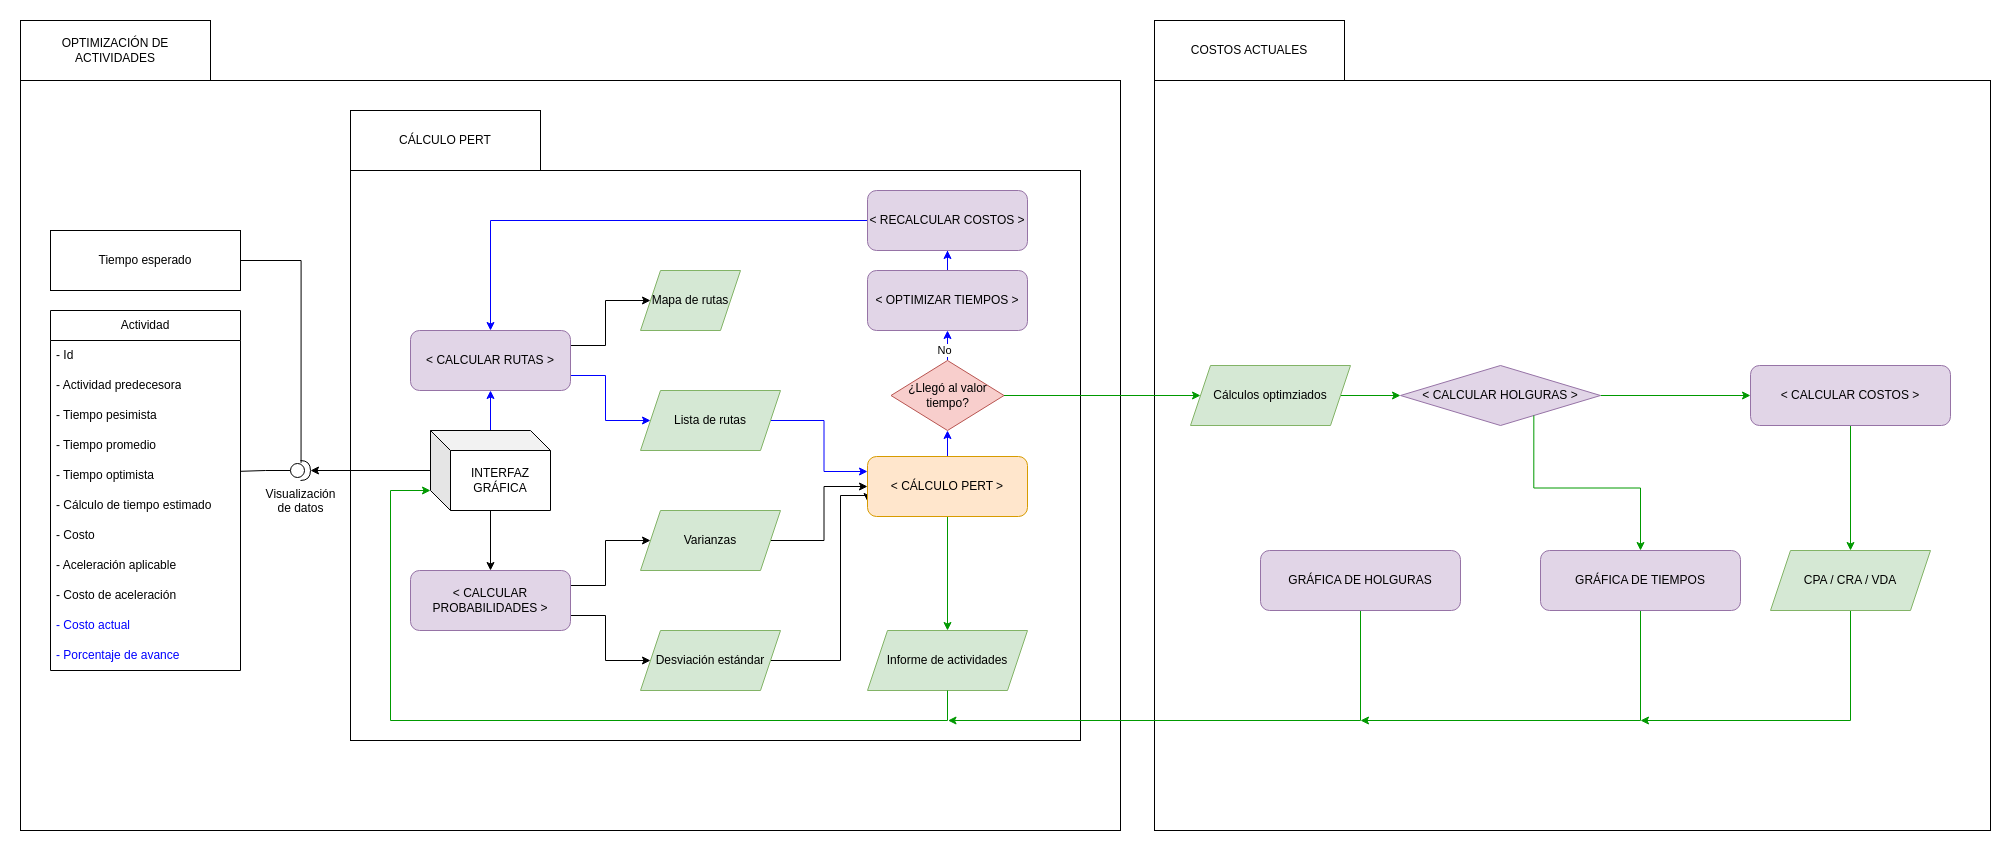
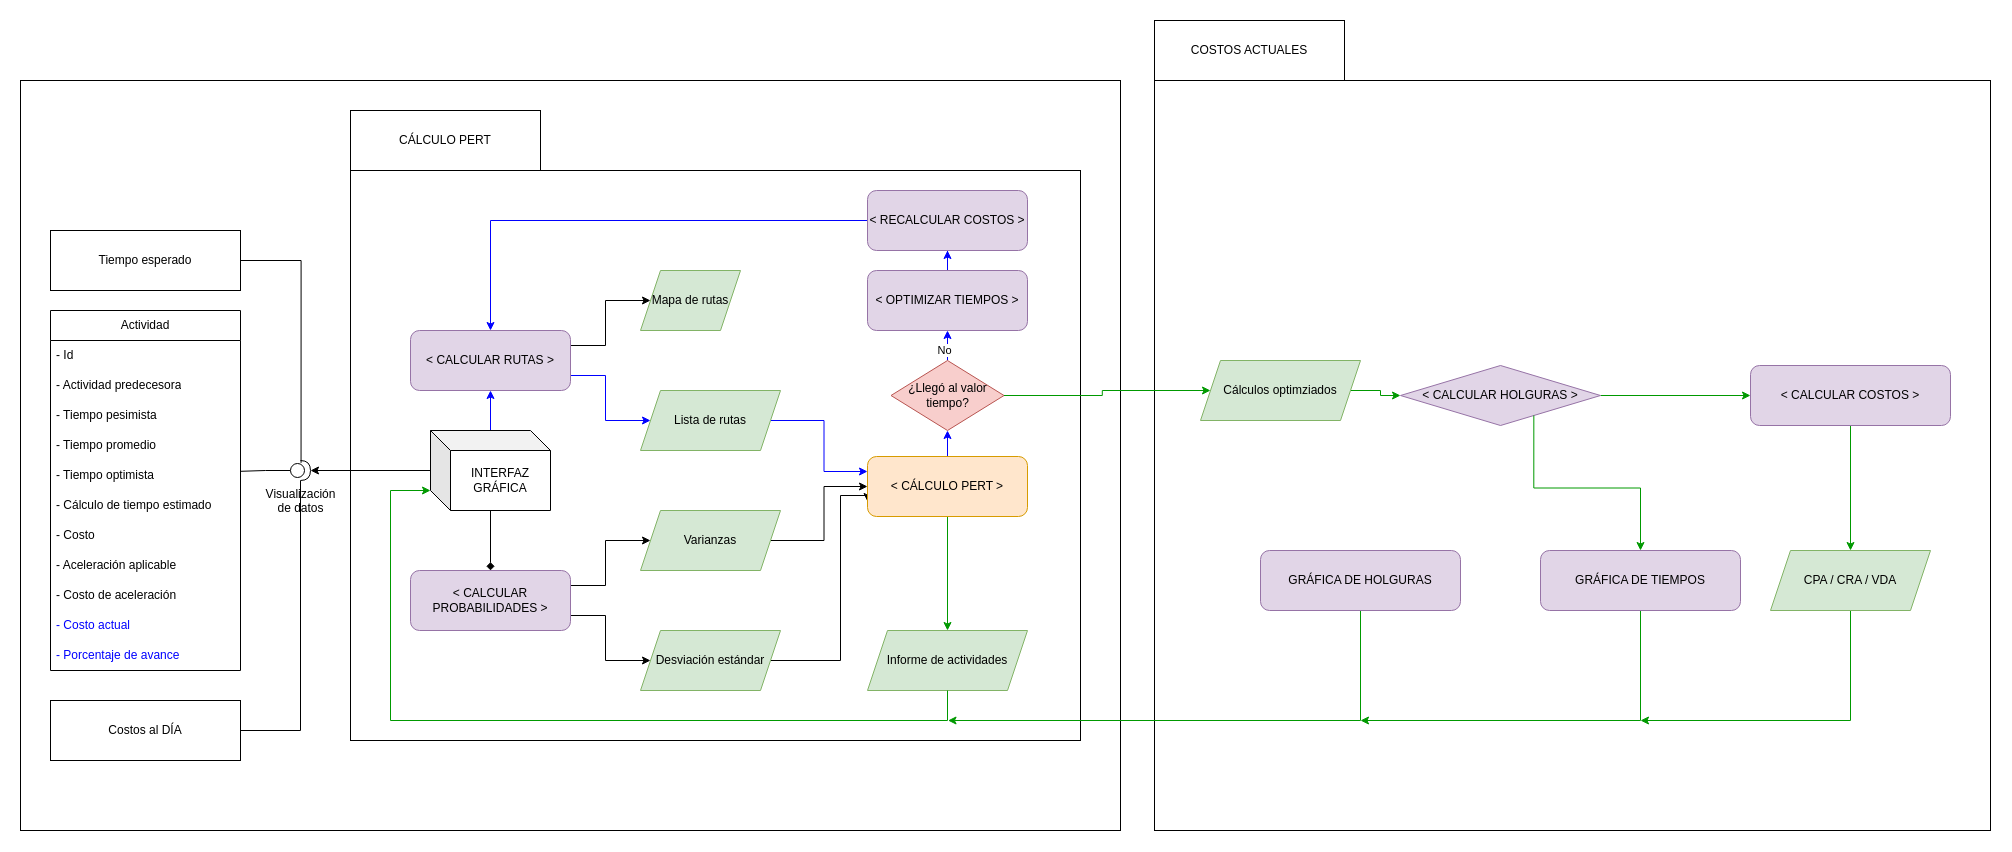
  <mxCell id="0" />
  <mxCell id="1" parent="0" />
  <mxCell id="2" value="" style="rounded=0;whiteSpace=wrap;html=1;" parent="1" vertex="1"><mxGeometry x="1154" y="80" width="836" height="750" as="geometry" /></mxCell>
  <mxCell id="3" value="" style="rounded=0;whiteSpace=wrap;html=1;" parent="1" vertex="1"><mxGeometry x="20" y="80" width="1100" height="750" as="geometry" /></mxCell>
  <mxCell id="4" value="" style="rounded=0;whiteSpace=wrap;html=1;" parent="1" vertex="1"><mxGeometry x="350" y="170" width="730" height="570" as="geometry" /></mxCell>
  <mxCell id="5" style="edgeStyle=orthogonalEdgeStyle;rounded=0;orthogonalLoop=1;jettySize=auto;html=1;exitX=1;exitY=0.25;exitDx=0;exitDy=0;" parent="1" source="7" target="8" edge="1"><mxGeometry relative="1" as="geometry" /></mxCell>
  <mxCell id="6" style="edgeStyle=orthogonalEdgeStyle;rounded=0;orthogonalLoop=1;jettySize=auto;html=1;exitX=1;exitY=0.75;exitDx=0;exitDy=0;strokeColor=#0000FF;" parent="1" source="7" target="10" edge="1"><mxGeometry relative="1" as="geometry" /></mxCell>
  <mxCell id="7" value="&amp;lt; CALCULAR RUTAS &amp;gt;" style="rounded=1;whiteSpace=wrap;html=1;fillColor=#e1d5e7;strokeColor=#9673a6;" parent="1" vertex="1"><mxGeometry x="410" y="330" width="160" height="60" as="geometry" /></mxCell>
  <mxCell id="8" value="Mapa de rutas" style="shape=parallelogram;perimeter=parallelogramPerimeter;whiteSpace=wrap;html=1;fixedSize=1;fillColor=#d5e8d4;strokeColor=#82b366;" parent="1" vertex="1"><mxGeometry x="640" y="270" width="100" height="60" as="geometry" /></mxCell>
  <mxCell id="9" style="edgeStyle=orthogonalEdgeStyle;rounded=0;orthogonalLoop=1;jettySize=auto;html=1;entryX=0;entryY=0.25;entryDx=0;entryDy=0;strokeColor=#0000FF;" parent="1" source="10" target="33" edge="1"><mxGeometry relative="1" as="geometry" /></mxCell>
  <mxCell id="10" value="Lista de rutas" style="shape=parallelogram;perimeter=parallelogramPerimeter;whiteSpace=wrap;html=1;fixedSize=1;fillColor=#d5e8d4;strokeColor=#82b366;" parent="1" vertex="1"><mxGeometry x="640" y="390" width="140" height="60" as="geometry" /></mxCell>
  <mxCell id="11" value="Actividad" style="swimlane;fontStyle=0;childLayout=stackLayout;horizontal=1;startSize=30;horizontalStack=0;resizeParent=1;resizeParentMax=0;resizeLast=0;collapsible=1;marginBottom=0;whiteSpace=wrap;html=1;" parent="1" vertex="1"><mxGeometry x="50" y="310" width="190" height="360" as="geometry" /></mxCell>
  <mxCell id="12" value="- Id" style="text;strokeColor=none;fillColor=none;align=left;verticalAlign=middle;spacingLeft=4;spacingRight=4;overflow=hidden;points=[[0,0.5],[1,0.5]];portConstraint=eastwest;rotatable=0;whiteSpace=wrap;html=1;" parent="11" vertex="1"><mxGeometry y="30" width="190" height="30" as="geometry" /></mxCell>
  <mxCell id="13" value="- Actividad predecesora" style="text;strokeColor=none;fillColor=none;align=left;verticalAlign=middle;spacingLeft=4;spacingRight=4;overflow=hidden;points=[[0,0.5],[1,0.5]];portConstraint=eastwest;rotatable=0;whiteSpace=wrap;html=1;" parent="11" vertex="1"><mxGeometry y="60" width="190" height="30" as="geometry" /></mxCell>
  <mxCell id="14" value="- Tiempo pesimista" style="text;strokeColor=none;fillColor=none;align=left;verticalAlign=middle;spacingLeft=4;spacingRight=4;overflow=hidden;points=[[0,0.5],[1,0.5]];portConstraint=eastwest;rotatable=0;whiteSpace=wrap;html=1;" parent="11" vertex="1"><mxGeometry y="90" width="190" height="30" as="geometry" /></mxCell>
  <mxCell id="15" value="- Tiempo promedio" style="text;strokeColor=none;fillColor=none;align=left;verticalAlign=middle;spacingLeft=4;spacingRight=4;overflow=hidden;points=[[0,0.5],[1,0.5]];portConstraint=eastwest;rotatable=0;whiteSpace=wrap;html=1;" parent="11" vertex="1"><mxGeometry y="120" width="190" height="30" as="geometry" /></mxCell>
  <mxCell id="16" value="- Tiempo optimista" style="text;strokeColor=none;fillColor=none;align=left;verticalAlign=middle;spacingLeft=4;spacingRight=4;overflow=hidden;points=[[0,0.5],[1,0.5]];portConstraint=eastwest;rotatable=0;whiteSpace=wrap;html=1;" parent="11" vertex="1"><mxGeometry y="150" width="190" height="30" as="geometry" /></mxCell>
  <mxCell id="17" value="- Cálculo de tiempo estimado" style="text;strokeColor=none;fillColor=none;align=left;verticalAlign=middle;spacingLeft=4;spacingRight=4;overflow=hidden;points=[[0,0.5],[1,0.5]];portConstraint=eastwest;rotatable=0;whiteSpace=wrap;html=1;" parent="11" vertex="1"><mxGeometry y="180" width="190" height="30" as="geometry" /></mxCell>
  <mxCell id="18" value="- Costo" style="text;strokeColor=none;fillColor=none;align=left;verticalAlign=middle;spacingLeft=4;spacingRight=4;overflow=hidden;points=[[0,0.5],[1,0.5]];portConstraint=eastwest;rotatable=0;whiteSpace=wrap;html=1;" parent="11" vertex="1"><mxGeometry y="210" width="190" height="30" as="geometry" /></mxCell>
  <mxCell id="19" value="- Aceleración aplicable" style="text;strokeColor=none;fillColor=none;align=left;verticalAlign=middle;spacingLeft=4;spacingRight=4;overflow=hidden;points=[[0,0.5],[1,0.5]];portConstraint=eastwest;rotatable=0;whiteSpace=wrap;html=1;" parent="11" vertex="1"><mxGeometry y="240" width="190" height="30" as="geometry" /></mxCell>
  <mxCell id="20" value="- Costo de aceleración" style="text;strokeColor=none;fillColor=none;align=left;verticalAlign=middle;spacingLeft=4;spacingRight=4;overflow=hidden;points=[[0,0.5],[1,0.5]];portConstraint=eastwest;rotatable=0;whiteSpace=wrap;html=1;" parent="11" vertex="1"><mxGeometry y="270" width="190" height="30" as="geometry" /></mxCell>
  <mxCell id="21" value="- Costo actual" style="text;strokeColor=none;fillColor=none;align=left;verticalAlign=middle;spacingLeft=4;spacingRight=4;overflow=hidden;points=[[0,0.5],[1,0.5]];portConstraint=eastwest;rotatable=0;whiteSpace=wrap;html=1;fontColor=#0000FF;" parent="11" vertex="1"><mxGeometry y="300" width="190" height="30" as="geometry" /></mxCell>
  <mxCell id="22" value="- Porcentaje de avance" style="text;strokeColor=none;fillColor=none;align=left;verticalAlign=middle;spacingLeft=4;spacingRight=4;overflow=hidden;points=[[0,0.5],[1,0.5]];portConstraint=eastwest;rotatable=0;whiteSpace=wrap;html=1;fontColor=#0000FF;" parent="11" vertex="1"><mxGeometry y="330" width="190" height="30" as="geometry" /></mxCell>
  <mxCell id="23" value="Tiempo esperado" style="rounded=0;whiteSpace=wrap;html=1;" parent="1" vertex="1"><mxGeometry x="50" y="230" width="190" height="60" as="geometry" /></mxCell>
  <mxCell id="24" style="edgeStyle=orthogonalEdgeStyle;rounded=0;orthogonalLoop=1;jettySize=auto;html=1;entryX=0;entryY=0.5;entryDx=0;entryDy=0;exitX=1;exitY=0.25;exitDx=0;exitDy=0;" parent="1" source="26" target="28" edge="1"><mxGeometry relative="1" as="geometry" /></mxCell>
  <mxCell id="25" style="edgeStyle=orthogonalEdgeStyle;rounded=0;orthogonalLoop=1;jettySize=auto;html=1;exitX=1;exitY=0.75;exitDx=0;exitDy=0;" parent="1" source="26" target="30" edge="1"><mxGeometry relative="1" as="geometry" /></mxCell>
  <mxCell id="26" value="&amp;lt; CALCULAR PROBABILIDADES &amp;gt;" style="rounded=1;whiteSpace=wrap;html=1;fillColor=#e1d5e7;strokeColor=#9673a6;" parent="1" vertex="1"><mxGeometry x="410" y="570" width="160" height="60" as="geometry" /></mxCell>
  <mxCell id="27" style="edgeStyle=orthogonalEdgeStyle;rounded=0;orthogonalLoop=1;jettySize=auto;html=1;entryX=0;entryY=0.5;entryDx=0;entryDy=0;" parent="1" source="28" target="33" edge="1"><mxGeometry relative="1" as="geometry" /></mxCell>
  <mxCell id="28" value="Varianzas" style="shape=parallelogram;perimeter=parallelogramPerimeter;whiteSpace=wrap;html=1;fixedSize=1;fillColor=#d5e8d4;strokeColor=#82b366;" parent="1" vertex="1"><mxGeometry x="640" y="510" width="140" height="60" as="geometry" /></mxCell>
  <mxCell id="29" style="edgeStyle=orthogonalEdgeStyle;rounded=0;orthogonalLoop=1;jettySize=auto;html=1;entryX=0;entryY=0.75;entryDx=0;entryDy=0;" parent="1" source="30" target="33" edge="1"><mxGeometry relative="1" as="geometry"><Array as="points"><mxPoint x="840" y="660" /><mxPoint x="840" y="495" /></Array></mxGeometry></mxCell>
  <mxCell id="30" value="Desviación estándar" style="shape=parallelogram;perimeter=parallelogramPerimeter;whiteSpace=wrap;html=1;fixedSize=1;fillColor=#d5e8d4;strokeColor=#82b366;" parent="1" vertex="1"><mxGeometry x="640" y="630" width="140" height="60" as="geometry" /></mxCell>
  <mxCell id="31" value="" style="edgeStyle=orthogonalEdgeStyle;rounded=0;orthogonalLoop=1;jettySize=auto;html=1;strokeColor=#009900;" parent="1" source="33" target="38" edge="1"><mxGeometry relative="1" as="geometry" /></mxCell>
  <mxCell id="32" value="" style="edgeStyle=orthogonalEdgeStyle;rounded=0;orthogonalLoop=1;jettySize=auto;html=1;strokeColor=#0000FF;" parent="1" source="33" target="61" edge="1"><mxGeometry relative="1" as="geometry" /></mxCell>
  <mxCell id="33" value="&amp;lt; CÁLCULO PERT &amp;gt;" style="rounded=1;whiteSpace=wrap;html=1;fillColor=#ffe6cc;strokeColor=#d79b00;" parent="1" vertex="1"><mxGeometry x="867" y="456" width="160" height="60" as="geometry" /></mxCell>
  <mxCell id="34" value="" style="edgeStyle=orthogonalEdgeStyle;rounded=0;orthogonalLoop=1;jettySize=auto;html=1;strokeColor=#0000FF;" parent="1" source="35" target="37" edge="1"><mxGeometry relative="1" as="geometry" /></mxCell>
  <mxCell id="35" value="&amp;lt; OPTIMIZAR TIEMPOS &amp;gt;" style="rounded=1;whiteSpace=wrap;html=1;fillColor=#e1d5e7;strokeColor=#9673a6;" parent="1" vertex="1"><mxGeometry x="867" y="270" width="160" height="60" as="geometry" /></mxCell>
  <mxCell id="36" style="edgeStyle=orthogonalEdgeStyle;rounded=0;orthogonalLoop=1;jettySize=auto;html=1;strokeColor=#0000FF;" parent="1" source="37" target="7" edge="1"><mxGeometry relative="1" as="geometry" /></mxCell>
  <mxCell id="37" value="&amp;lt; RECALCULAR COSTOS &amp;gt;" style="rounded=1;whiteSpace=wrap;html=1;fillColor=#e1d5e7;strokeColor=#9673a6;" parent="1" vertex="1"><mxGeometry x="867" y="190" width="160" height="60" as="geometry" /></mxCell>
  <mxCell id="38" value="Informe de actividades" style="shape=parallelogram;perimeter=parallelogramPerimeter;whiteSpace=wrap;html=1;fixedSize=1;fillColor=#d5e8d4;strokeColor=#82b366;" parent="1" vertex="1"><mxGeometry x="867" y="630" width="160" height="60" as="geometry" /></mxCell>
  <mxCell id="39" value="CÁLCULO PERT" style="rounded=0;whiteSpace=wrap;html=1;" parent="1" vertex="1"><mxGeometry x="350" y="110" width="190" height="60" as="geometry" /></mxCell>
  <mxCell id="40" style="edgeStyle=orthogonalEdgeStyle;rounded=0;orthogonalLoop=1;jettySize=auto;html=1;endArrow=none;endFill=0;entryX=1.002;entryY=0.36;entryDx=0;entryDy=0;entryPerimeter=0;" parent="1" source="41" target="16" edge="1"><mxGeometry relative="1" as="geometry"><mxPoint x="120" y="470" as="targetPoint" /></mxGeometry></mxCell>
  <mxCell id="41" value="Visualización&lt;br&gt;de datos" style="shape=providedRequiredInterface;html=1;verticalLabelPosition=bottom;sketch=0;verticalAlign=top;" parent="1" vertex="1"><mxGeometry x="290" y="460" width="20" height="20" as="geometry" /></mxCell>
  <mxCell id="42" value="" style="edgeStyle=orthogonalEdgeStyle;rounded=0;orthogonalLoop=1;jettySize=auto;html=1;strokeColor=#0000FF;" parent="1" source="44" target="7" edge="1"><mxGeometry relative="1" as="geometry" /></mxCell>
- <mxCell id="43" value="" style="edgeStyle=orthogonalEdgeStyle;rounded=0;orthogonalLoop=1;jettySize=auto;html=1;" parent="1" source="44" target="26" edge="1"><mxGeometry relative="1" as="geometry" /></mxCell>
+ <mxCell id="43" value="" style="edgeStyle=orthogonalEdgeStyle;rounded=0;orthogonalLoop=1;jettySize=auto;html=1;endArrow=diamond;" parent="1" source="44" target="26" edge="1"><mxGeometry relative="1" as="geometry" /></mxCell>
  <mxCell id="44" value="INTERFAZ GRÁFICA" style="shape=cube;whiteSpace=wrap;html=1;boundedLbl=1;backgroundOutline=1;darkOpacity=0.05;darkOpacity2=0.1;" parent="1" vertex="1"><mxGeometry x="430" y="430" width="120" height="80" as="geometry" /></mxCell>
  <mxCell id="45" style="edgeStyle=orthogonalEdgeStyle;rounded=0;orthogonalLoop=1;jettySize=auto;html=1;entryX=1;entryY=0.5;entryDx=0;entryDy=0;entryPerimeter=0;" parent="1" source="44" target="41" edge="1"><mxGeometry relative="1" as="geometry" /></mxCell>
  <mxCell id="46" style="edgeStyle=orthogonalEdgeStyle;rounded=0;orthogonalLoop=1;jettySize=auto;html=1;entryX=0.528;entryY=0.117;entryDx=0;entryDy=0;entryPerimeter=0;endArrow=none;endFill=0;" parent="1" source="23" target="41" edge="1"><mxGeometry relative="1" as="geometry" /></mxCell>
  <mxCell id="47" style="edgeStyle=orthogonalEdgeStyle;rounded=0;orthogonalLoop=1;jettySize=auto;html=1;entryX=0;entryY=0;entryDx=0;entryDy=60;entryPerimeter=0;strokeColor=#009900;" parent="1" source="38" target="44" edge="1"><mxGeometry relative="1" as="geometry"><Array as="points"><mxPoint x="947" y="720" /><mxPoint x="390" y="720" /><mxPoint x="390" y="490" /></Array></mxGeometry></mxCell>
- <mxCell id="48" value="OPTIMIZACIÓN DE ACTIVIDADES" style="rounded=0;whiteSpace=wrap;html=1;" parent="1" vertex="1"><mxGeometry x="20" y="20" width="190" height="60" as="geometry" /></mxCell>
+ <mxCell id="49" style="edgeStyle=orthogonalEdgeStyle;rounded=0;orthogonalLoop=1;jettySize=auto;html=1;endArrow=none;endFill=0;" parent="1" source="50" target="41" edge="1"><mxGeometry relative="1" as="geometry" /></mxCell>
+ <mxCell id="50" value="Costos al DÍA" style="rounded=0;whiteSpace=wrap;html=1;" parent="1" vertex="1"><mxGeometry x="50" y="700" width="190" height="60" as="geometry" /></mxCell>
  <mxCell id="51" value="" style="edgeStyle=orthogonalEdgeStyle;rounded=0;orthogonalLoop=1;jettySize=auto;html=1;strokeColor=#009900;" parent="1" source="52" target="55" edge="1"><mxGeometry relative="1" as="geometry" /></mxCell>
- <mxCell id="52" value="Cálculos optimziados" style="shape=parallelogram;perimeter=parallelogramPerimeter;whiteSpace=wrap;html=1;fixedSize=1;fillColor=#d5e8d4;strokeColor=#82b366;" parent="1" vertex="1"><mxGeometry x="1190" y="365" width="160" height="60" as="geometry" /></mxCell>
+ <mxCell id="52" value="Cálculos optimziados" style="shape=parallelogram;perimeter=parallelogramPerimeter;whiteSpace=wrap;html=1;fixedSize=1;fillColor=#d5e8d4;strokeColor=#82b366;" parent="1" vertex="1"><mxGeometry x="1200" y="360" width="160" height="60" as="geometry" /></mxCell>
  <mxCell id="53" value="COSTOS ACTUALES" style="rounded=0;whiteSpace=wrap;html=1;" parent="1" vertex="1"><mxGeometry x="1154" y="20" width="190" height="60" as="geometry" /></mxCell>
  <mxCell id="54" value="" style="edgeStyle=orthogonalEdgeStyle;rounded=0;orthogonalLoop=1;jettySize=auto;html=1;strokeColor=#009900;" parent="1" source="55" target="67" edge="1"><mxGeometry relative="1" as="geometry" /></mxCell>
  <mxCell id="55" value="&amp;lt; CALCULAR HOLGURAS &amp;gt;" style="rhombus;whiteSpace=wrap;html=1;fillColor=#e1d5e7;strokeColor=#9673a6;" parent="1" vertex="1"><mxGeometry x="1400" y="365" width="200" height="60" as="geometry" /></mxCell>
  <mxCell id="56" style="edgeStyle=orthogonalEdgeStyle;rounded=0;orthogonalLoop=1;jettySize=auto;html=1;strokeColor=#009900;exitX=0.5;exitY=1;exitDx=0;exitDy=0;" parent="1" source="57" edge="1"><mxGeometry relative="1" as="geometry"><mxPoint x="947.5" y="720" as="targetPoint" /><Array as="points"><mxPoint x="1360" y="720" /></Array></mxGeometry></mxCell>
  <mxCell id="57" value="GRÁFICA DE HOLGURAS" style="rounded=1;whiteSpace=wrap;html=1;fillColor=#e1d5e7;strokeColor=#9673a6;" parent="1" vertex="1"><mxGeometry x="1260" y="550" width="200" height="60" as="geometry" /></mxCell>
  <mxCell id="58" value="" style="edgeStyle=orthogonalEdgeStyle;rounded=0;orthogonalLoop=1;jettySize=auto;html=1;entryX=0.5;entryY=1;entryDx=0;entryDy=0;strokeColor=#0000FF;" parent="1" source="61" target="35" edge="1"><mxGeometry relative="1" as="geometry" /></mxCell>
  <mxCell id="59" value="No" style="edgeLabel;html=1;align=center;verticalAlign=middle;resizable=0;points=[];" parent="58" vertex="1" connectable="0"><mxGeometry x="0.14" y="-4" relative="1" as="geometry"><mxPoint as="offset" /></mxGeometry></mxCell>
  <mxCell id="60" style="edgeStyle=orthogonalEdgeStyle;rounded=0;orthogonalLoop=1;jettySize=auto;html=1;strokeColor=#009900;" parent="1" source="61" target="52" edge="1"><mxGeometry relative="1" as="geometry" /></mxCell>
  <mxCell id="61" value="¿Llegó al valor tiempo?" style="rhombus;whiteSpace=wrap;html=1;fillColor=#f8cecc;strokeColor=#b85450;" parent="1" vertex="1"><mxGeometry x="890.5" y="360" width="113" height="70" as="geometry" /></mxCell>
  <mxCell id="62" style="edgeStyle=orthogonalEdgeStyle;rounded=0;orthogonalLoop=1;jettySize=auto;html=1;entryX=0.75;entryY=1;entryDx=0;entryDy=0;strokeColor=#009900;startArrow=classic;startFill=1;endArrow=none;endFill=0;" parent="1" source="64" target="55" edge="1"><mxGeometry relative="1" as="geometry" /></mxCell>
  <mxCell id="63" style="edgeStyle=orthogonalEdgeStyle;rounded=0;orthogonalLoop=1;jettySize=auto;html=1;strokeColor=#009900;" parent="1" source="64" edge="1"><mxGeometry relative="1" as="geometry"><mxPoint x="1360" y="720" as="targetPoint" /><Array as="points"><mxPoint x="1640" y="720" /></Array></mxGeometry></mxCell>
  <mxCell id="64" value="GRÁFICA DE TIEMPOS" style="rounded=1;whiteSpace=wrap;html=1;fillColor=#e1d5e7;strokeColor=#9673a6;" parent="1" vertex="1"><mxGeometry x="1540" y="550" width="200" height="60" as="geometry" /></mxCell>
  <mxCell id="65" style="edgeStyle=orthogonalEdgeStyle;rounded=0;orthogonalLoop=1;jettySize=auto;html=1;strokeColor=#009900;exitX=0.5;exitY=1;exitDx=0;exitDy=0;" parent="1" source="68" edge="1"><mxGeometry relative="1" as="geometry"><mxPoint x="1640" y="720" as="targetPoint" /><Array as="points"><mxPoint x="1850" y="720" /></Array></mxGeometry></mxCell>
  <mxCell id="66" value="" style="edgeStyle=orthogonalEdgeStyle;rounded=0;orthogonalLoop=1;jettySize=auto;html=1;strokeColor=#009900;" parent="1" source="67" target="68" edge="1"><mxGeometry relative="1" as="geometry" /></mxCell>
  <mxCell id="67" value="&amp;lt; CALCULAR COSTOS &amp;gt;" style="rounded=1;whiteSpace=wrap;html=1;fillColor=#e1d5e7;strokeColor=#9673a6;" parent="1" vertex="1"><mxGeometry x="1750" y="365" width="200" height="60" as="geometry" /></mxCell>
  <mxCell id="68" value="CPA / CRA / VDA" style="shape=parallelogram;perimeter=parallelogramPerimeter;whiteSpace=wrap;html=1;fixedSize=1;fillColor=#d5e8d4;strokeColor=#82b366;" parent="1" vertex="1"><mxGeometry x="1770" y="550" width="160" height="60" as="geometry" /></mxCell>
